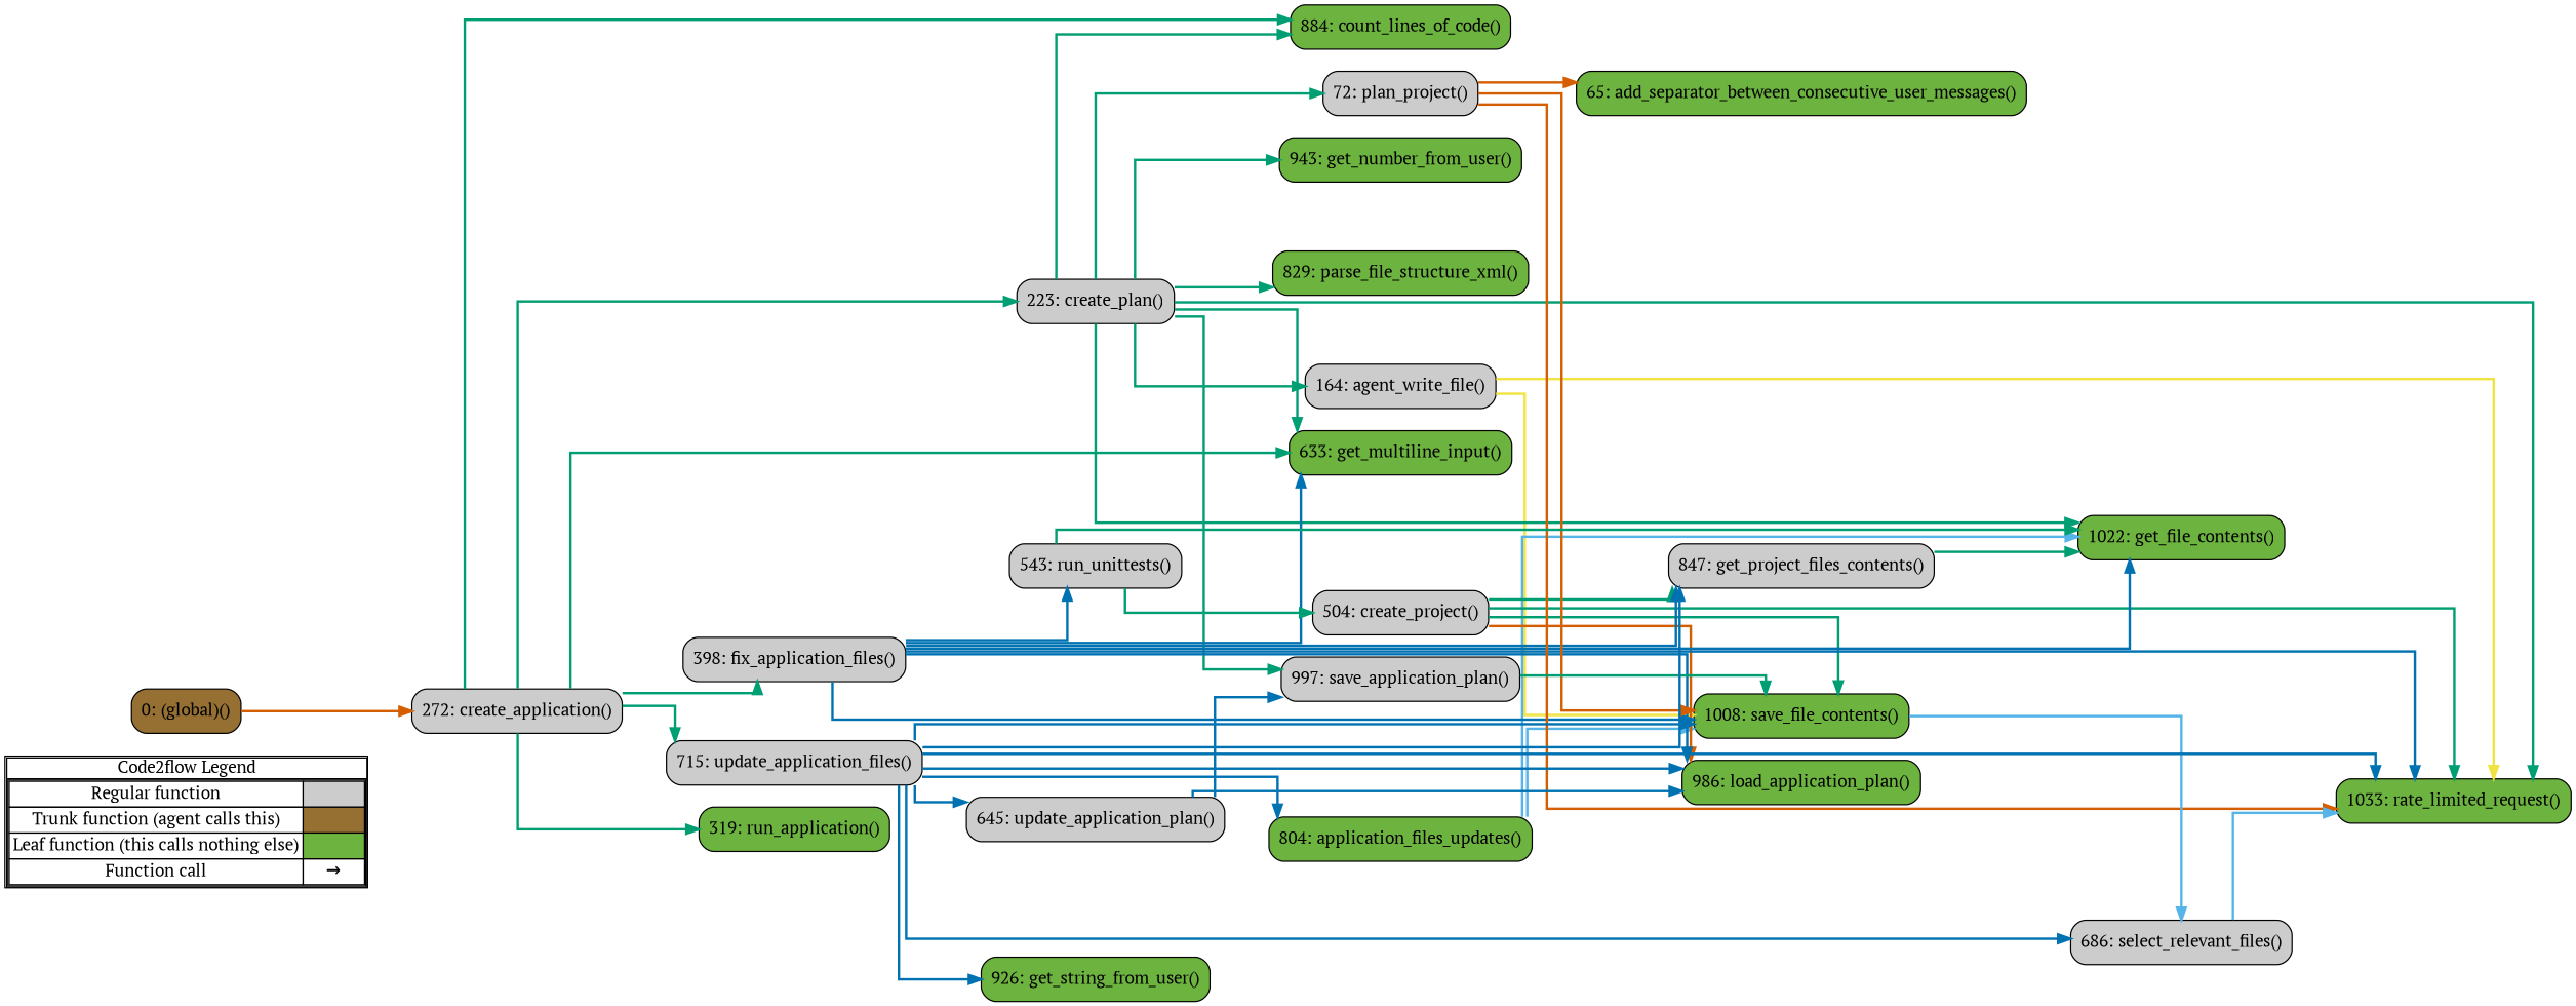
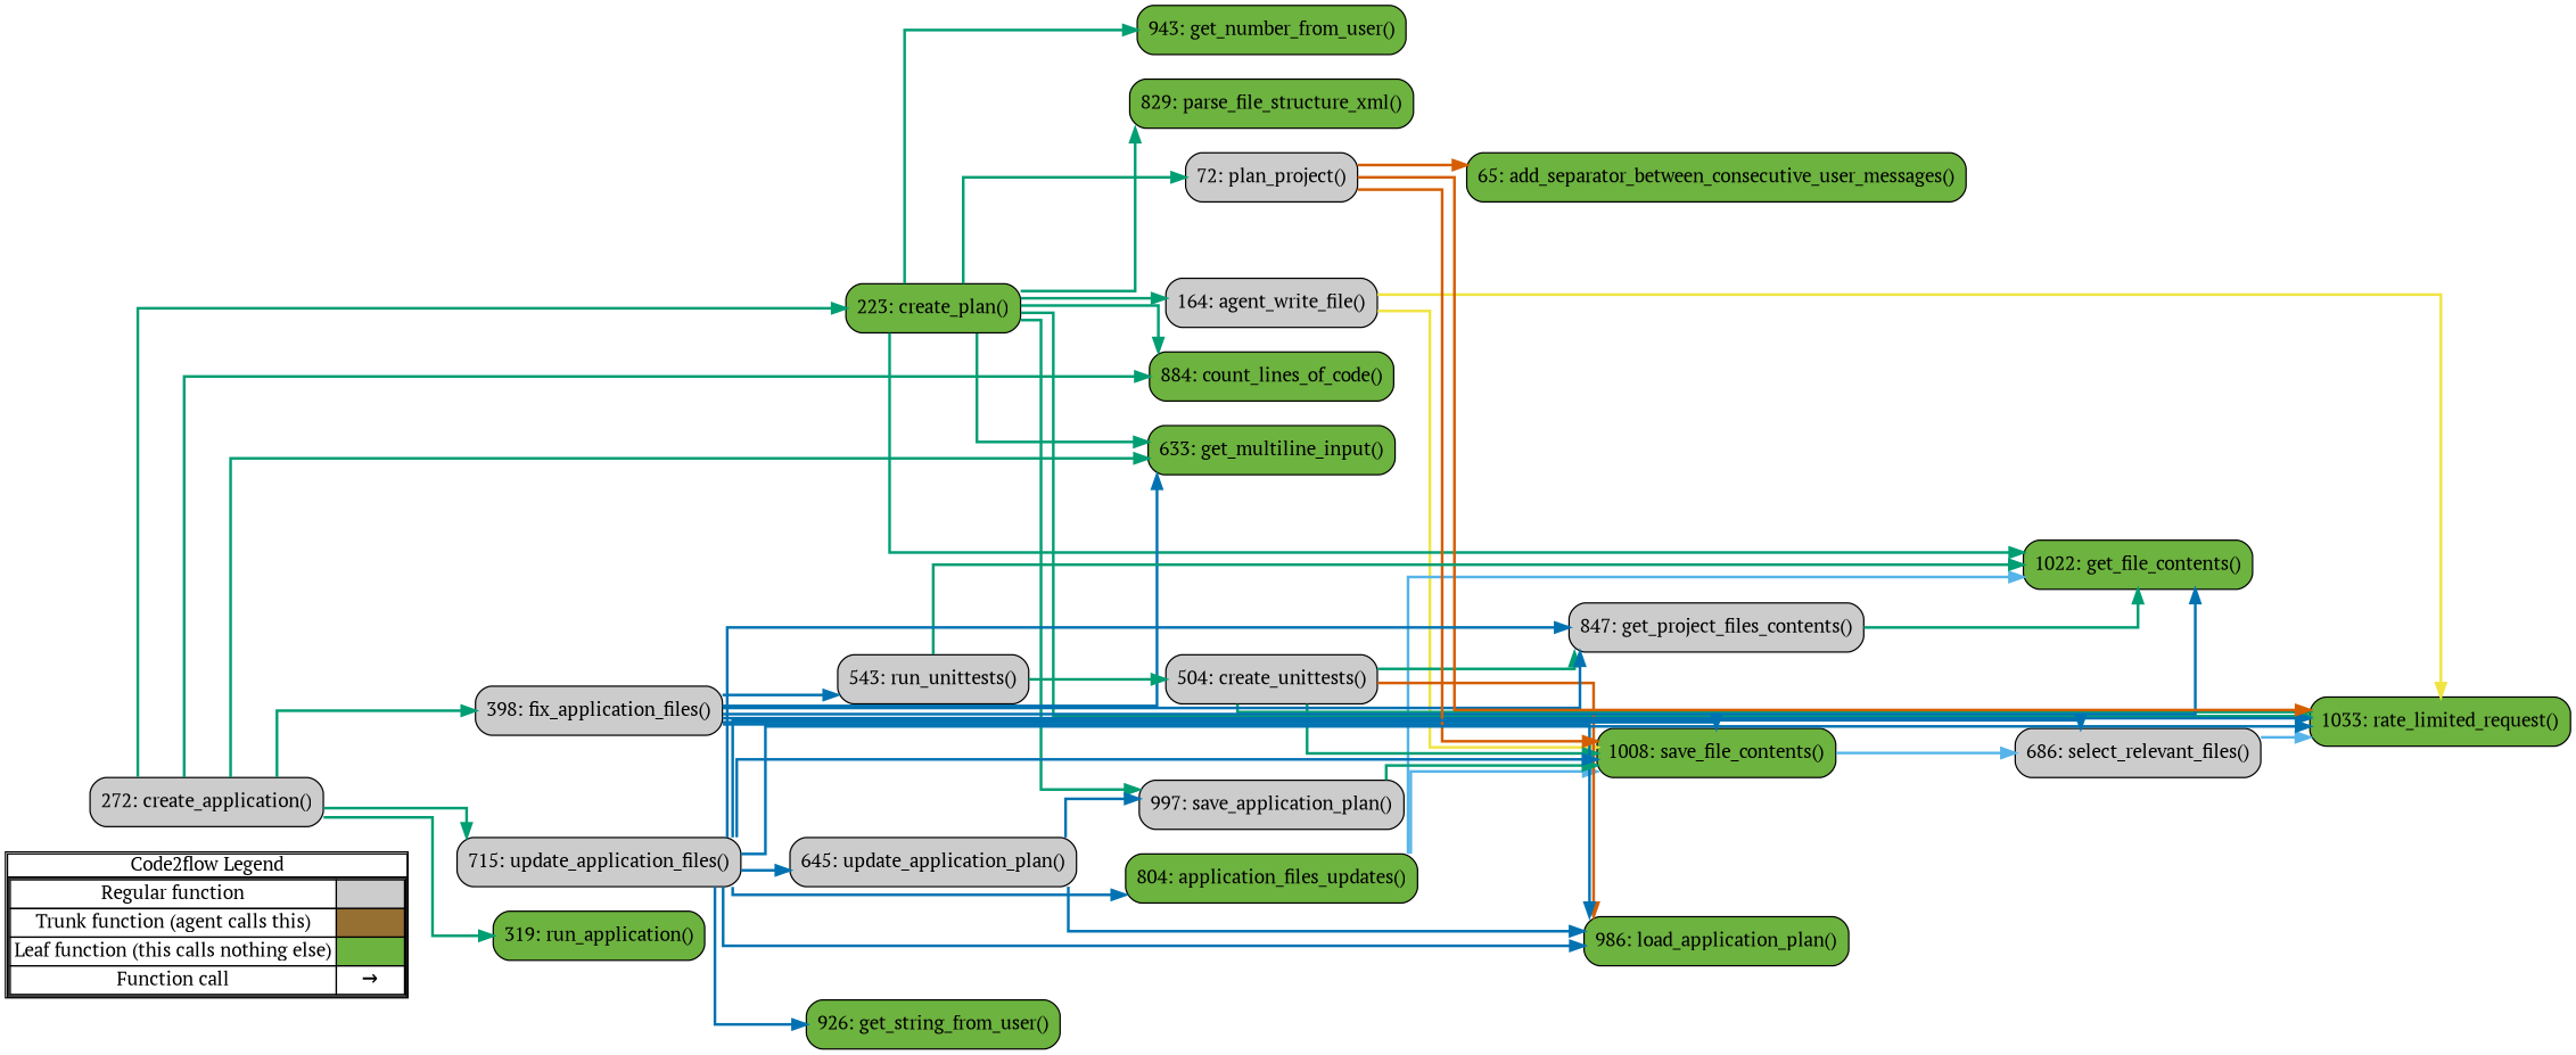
  digraph {
    concentrate=true
    fontname="PT Serif"
    rankdir=LR
    splines=ortho
    node [fontname="PT Serif" shape=rect fillcolor="#6db33f" style="rounded,filled"]
    edge [color="#009E73" fontname="PT Serif" penwidth=2]
    n1 [label=<         <table cellspacing="0" cellpadding="0" border="1"><tr><td>Code2flow Legend</td></tr><tr><td>         <table cellspacing="0">         <tr><td>Regular function</td><td width="50px" bgcolor='#cccccc'></td></tr>         <tr><td>Trunk function (agent calls this)</td><td bgcolor='#966F33'></td></tr>         <tr><td>Leaf function (this calls nothing else)</td><td bgcolor='#6db33f'></td></tr>         <tr><td>Function call</td><td><font color='black'>&#8594;</font></td></tr>         </table></td></tr></table>         > margin=0 shape=none fillcolor="" style=""]
-   n2 [fillcolor="#966F33" label="0: (global)()"]
    n3 [label="65: add_separator_between_consecutive_user_messages()"]
    n4 [fillcolor="#cccccc" label="164: agent_write_file()"]
    n5 [label="804: application_files_updates()"]
    n6 [label="884: count_lines_of_code()"]
    n7 [fillcolor="#cccccc" label="272: create_application()"]
-   n8 [fillcolor="#cccccc" label="223: create_plan()"]
-   n9 [fillcolor="#cccccc" label="504: create_project()"]
+   n8 [label="223: create_plan()"]
+   n9 [fillcolor="#cccccc" label="504: create_unittests()"]
    n10 [fillcolor="#cccccc" label="398: fix_application_files()"]
    n11 [label="1022: get_file_contents()"]
    n12 [label="633: get_multiline_input()"]
    n13 [label="943: get_number_from_user()"]
    n14 [fillcolor="#cccccc" label="847: get_project_files_contents()"]
    n15 [label="926: get_string_from_user()"]
    n16 [label="986: load_application_plan()"]
    n17 [label="829: parse_file_structure_xml()"]
    n18 [fillcolor="#cccccc" label="72: plan_project()"]
    n19 [label="1033: rate_limited_request()"]
    n20 [label="319: run_application()"]
    n21 [fillcolor="#cccccc" label="543: run_unittests()"]
    n22 [fillcolor="#cccccc" label="997: save_application_plan()"]
    n23 [label="1008: save_file_contents()"]
    n24 [fillcolor="#cccccc" label="686: select_relevant_files()"]
    n25 [fillcolor="#cccccc" label="715: update_application_files()"]
    n26 [fillcolor="#cccccc" label="645: update_application_plan()"]
    subgraph sub_1 {
      label=legend
      rank=min
      n1
    }
    subgraph sub_2 {
      label="File: agent_application_makercopysystemupdate"
      style=dotted
-     n2
      n3
      n4
      n5
      n6
      n7
      n8
      n9
      n10
      n11
      n12
      n13
      n14
      n15
      n16
      n17
      n18
      n19
      n20
      n21
      n22
      n23
      n24
      n25
      n26
    }
-   n2 -> n7 [color="#D55E00"]
    n4 -> n19 [color="#F0E442"]
    n4 -> n23 [color="#F0E442"]
    n4 -> n23 [color="#F0E442"]
    n4 -> n23 [color="#F0E442"]
    n5 -> n11 [color="#56B4E9"]
    n5 -> n11 [color="#56B4E9"]
    n5 -> n23 [color="#56B4E9"]
    n5 -> n23 [color="#56B4E9"]
    n7 -> n6
    n7 -> n6
    n7 -> n8
    n7 -> n10
    n7 -> n12
    n7 -> n20
    n7 -> n25
    n8 -> n4
    n8 -> n6
    n8 -> n11
    n8 -> n12
    n8 -> n13
    n8 -> n17
    n8 -> n18
    n8 -> n19
    n8 -> n22
    n9 -> n14
    n9 -> n16 [color="#D55E00"]
    n9 -> n19
    n9 -> n23
    n10 -> n11 [color="#0072B2"]
    n10 -> n12 [color="#0072B2"]
    n10 -> n14 [color="#0072B2"]
    n10 -> n16 [color="#0072B2"]
    n10 -> n19 [color="#0072B2"]
    n10 -> n21 [color="#0072B2"]
    n10 -> n23 [color="#0072B2"]
    n10 -> n23 [color="#0072B2"]
    n14 -> n11
    n18 -> n3 [color="#D55E00"]
    n18 -> n3 [color="#D55E00"]
    n18 -> n19 [color="#D55E00"]
    n18 -> n19 [color="#D55E00"]
    n18 -> n23 [color="#D55E00"]
    n18 -> n23 [color="#D55E00"]
    n18 -> n23 [color="#D55E00"]
    n18 -> n23 [color="#D55E00"]
    n21 -> n9
    n21 -> n9
    n21 -> n11
    n22 -> n23
    n23 -> n24 [color="#56B4E9"]
    n24 -> n19 [color="#56B4E9"]
    n25 -> n5 [color="#0072B2"]
    n25 -> n14 [color="#0072B2"]
    n25 -> n15 [color="#0072B2"]
    n25 -> n15 [color="#0072B2"]
    n25 -> n16 [color="#0072B2"]
    n25 -> n19 [color="#0072B2"]
    n25 -> n23 [color="#0072B2"]
    n25 -> n23 [color="#0072B2"]
    n25 -> n24 [color="#0072B2"]
    n25 -> n26 [color="#0072B2"]
    n26 -> n16 [color="#0072B2"]
    n26 -> n22 [color="#0072B2"]
  }
